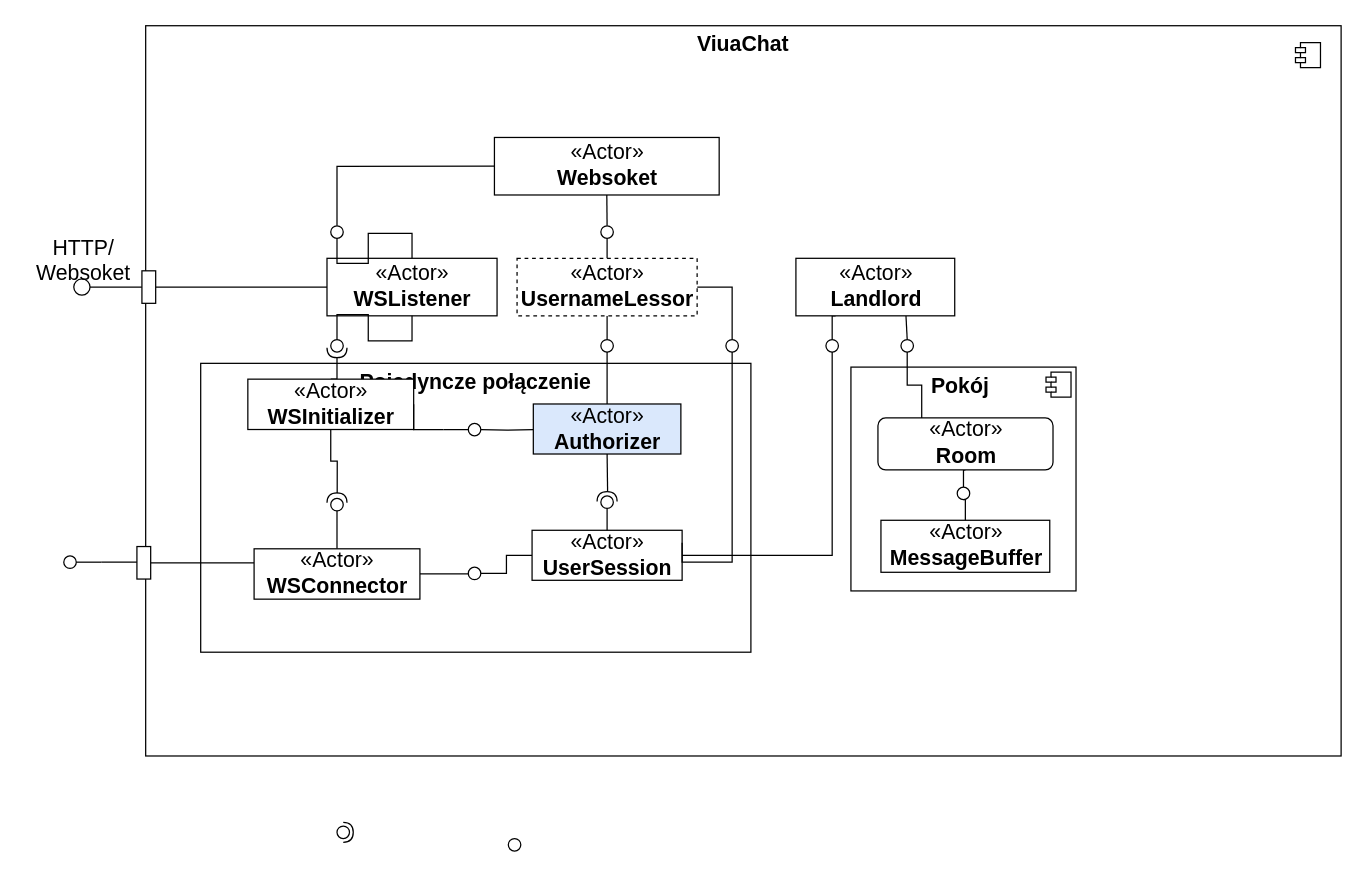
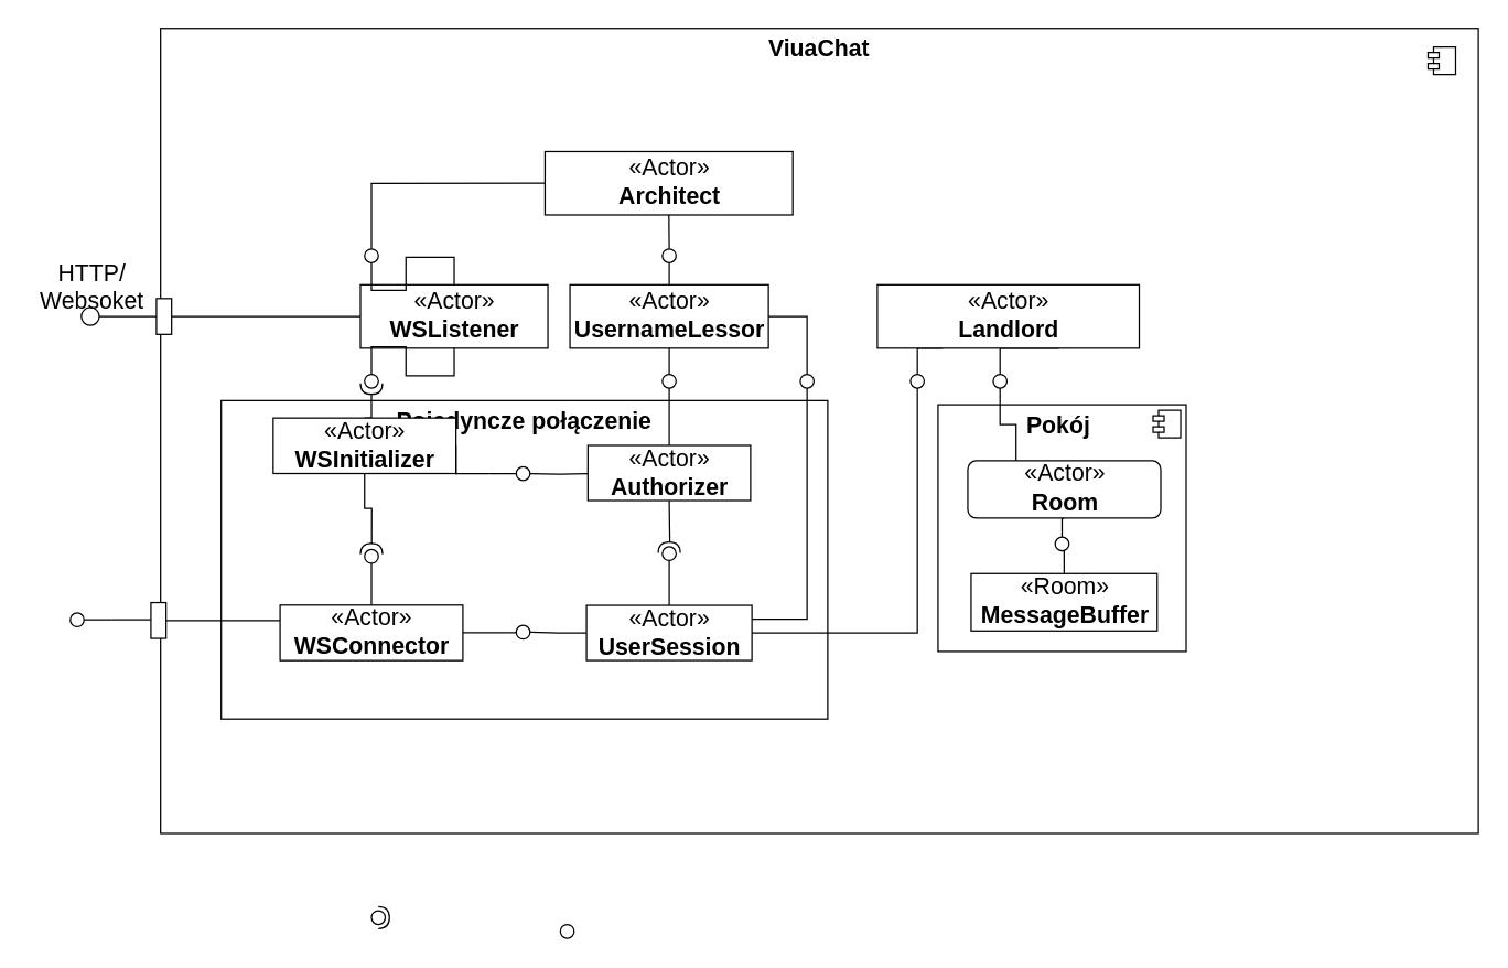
  <mxCell id="0" />
  <mxCell id="1" parent="0" />
  <mxCell id="2" value="&lt;p style=&quot;margin: 6px 0px 0px ; text-align: center ; font-size: 17px&quot;&gt;&lt;b&gt;ViuaChat&lt;/b&gt;&lt;/p&gt;" style="align=left;overflow=fill;html=1;fontSize=17;" parent="1" vertex="1"><mxGeometry x="116" y="20" width="956" height="584" as="geometry" /></mxCell>
  <mxCell id="3" value="&lt;p style=&quot;margin: 6px 0px 0px; text-align: center; font-size: 17px;&quot;&gt;&lt;b style=&quot;font-size: 17px;&quot;&gt;Pokój&amp;nbsp;&lt;/b&gt;&lt;/p&gt;" style="align=left;overflow=fill;html=1;fontSize=17;" parent="1" vertex="1"><mxGeometry x="680" y="293" width="180" height="179" as="geometry" /></mxCell>
  <mxCell id="4" value="" style="shape=component;jettyWidth=8;jettyHeight=4;fontSize=17;" parent="3" vertex="1"><mxGeometry x="1" width="20" height="20" relative="1" as="geometry"><mxPoint x="-24" y="4" as="offset" /></mxGeometry></mxCell>
  <mxCell id="5" style="edgeStyle=orthogonalEdgeStyle;rounded=0;html=1;exitX=0.5;exitY=1;entryX=0.5;entryY=0;endArrow=none;endFill=0;jettySize=auto;orthogonalLoop=1;strokeWidth=1;fontSize=11;" parent="3" source="6" target="9" edge="1"><mxGeometry relative="1" as="geometry" /></mxCell>
  <mxCell id="6" value="«Actor»&lt;br style=&quot;font-size: 17px;&quot;&gt;&lt;b style=&quot;font-size: 17px;&quot;&gt;Room&lt;/b&gt;&lt;br style=&quot;font-size: 17px;&quot;&gt;" style="html=1;fontSize=17;rounded=1;" parent="3" vertex="1"><mxGeometry x="21.595" y="40.682" width="140" height="41.586" as="geometry" /></mxCell>
- <mxCell id="7" value="«Actor»&lt;br style=&quot;font-size: 17px;&quot;&gt;&lt;b style=&quot;font-size: 17px;&quot;&gt;MessageBuffer&lt;/b&gt;&lt;br style=&quot;font-size: 17px;&quot;&gt;" style="html=1;fontSize=17;" parent="3" vertex="1"><mxGeometry x="24" y="122.497" width="135" height="41.586" as="geometry" /></mxCell>
+ <mxCell id="7" value="«Room»&lt;br style=&quot;font-size: 17px;&quot;&gt;&lt;b style=&quot;font-size: 17px;&quot;&gt;MessageBuffer&lt;/b&gt;&lt;br style=&quot;font-size: 17px;&quot;&gt;" style="html=1;fontSize=17;" parent="3" vertex="1"><mxGeometry x="24" y="122.497" width="135" height="41.586" as="geometry" /></mxCell>
  <mxCell id="8" style="edgeStyle=orthogonalEdgeStyle;rounded=0;html=1;exitX=0.5;exitY=1;entryX=0.5;entryY=0;endArrow=none;endFill=0;jettySize=auto;orthogonalLoop=1;strokeWidth=1;fontSize=11;" parent="3" source="9" target="7" edge="1"><mxGeometry relative="1" as="geometry" /></mxCell>
  <mxCell id="9" value="" style="ellipse;whiteSpace=wrap;html=1;aspect=fixed;fontSize=11;align=center;" parent="3" vertex="1"><mxGeometry x="85" y="96" width="10" height="10" as="geometry" /></mxCell>
  <mxCell id="10" value="&lt;p style=&quot;margin: 6px 0px 0px; text-align: center; font-size: 17px;&quot;&gt;&lt;b style=&quot;font-size: 17px;&quot;&gt;Pojedyncze połączenie&lt;/b&gt;&lt;/p&gt;" style="align=left;overflow=fill;html=1;fontSize=17;" parent="1" vertex="1"><mxGeometry x="160" y="290" width="440" height="231" as="geometry" /></mxCell>
  <mxCell id="11" style="edgeStyle=orthogonalEdgeStyle;rounded=0;html=1;exitX=0.5;exitY=1;entryX=0.5;entryY=0;endArrow=none;endFill=0;jettySize=auto;orthogonalLoop=1;strokeWidth=1;fontSize=11;" parent="1" source="13" target="59" edge="1"><mxGeometry relative="1" as="geometry" /></mxCell>
  <mxCell id="12" style="edgeStyle=orthogonalEdgeStyle;rounded=0;html=1;exitX=1;exitY=0.5;entryX=0.5;entryY=0;endArrow=none;endFill=0;jettySize=auto;orthogonalLoop=1;strokeWidth=1;fontSize=11;" parent="1" source="13" target="66" edge="1"><mxGeometry relative="1" as="geometry" /></mxCell>
- <mxCell id="13" value="«Actor»&lt;br style=&quot;font-size: 17px;&quot;&gt;&lt;b style=&quot;font-size: 17px;&quot;&gt;UsernameLessor&lt;/b&gt;&lt;br style=&quot;font-size: 17px;&quot;&gt;" style="html=1;fontSize=17;dashed=1;" parent="1" vertex="1"><mxGeometry x="413" y="206" width="144" height="46" as="geometry" /></mxCell>
+ <mxCell id="13" value="«Actor»&lt;br style=&quot;font-size: 17px;&quot;&gt;&lt;b style=&quot;font-size: 17px;&quot;&gt;UsernameLessor&lt;/b&gt;&lt;br style=&quot;font-size: 17px;&quot;&gt;" style="html=1;fontSize=17;" parent="1" vertex="1"><mxGeometry x="413" y="206" width="144" height="46" as="geometry" /></mxCell>
  <mxCell id="14" style="edgeStyle=orthogonalEdgeStyle;rounded=0;html=1;exitX=0.25;exitY=1;entryX=0.5;entryY=0;endArrow=none;endFill=0;jettySize=auto;orthogonalLoop=1;strokeWidth=1;fontSize=11;" parent="1" source="16" target="57" edge="1"><mxGeometry relative="1" as="geometry" /></mxCell>
  <mxCell id="15" style="edgeStyle=orthogonalEdgeStyle;rounded=0;html=1;exitX=0.693;exitY=1;entryX=0.5;entryY=0;endArrow=none;endFill=0;jettySize=auto;orthogonalLoop=1;strokeWidth=1;fontSize=11;exitPerimeter=0;" parent="1" source="16" target="68" edge="1"><mxGeometry relative="1" as="geometry"><Array as="points"><mxPoint x="725" y="252" /></Array></mxGeometry></mxCell>
- <mxCell id="16" value="«Actor»&lt;br style=&quot;font-size: 17px;&quot;&gt;&lt;b style=&quot;font-size: 17px;&quot;&gt;Landlord&lt;/b&gt;&lt;br style=&quot;font-size: 17px;&quot;&gt;" style="html=1;fontSize=17;" parent="1" vertex="1"><mxGeometry x="636" y="206" width="127" height="46" as="geometry" /></mxCell>
+ <mxCell id="16" value="«Actor»&lt;br style=&quot;font-size: 17px;&quot;&gt;&lt;b style=&quot;font-size: 17px;&quot;&gt;Landlord&lt;/b&gt;&lt;br style=&quot;font-size: 17px;&quot;&gt;" style="html=1;fontSize=17;" parent="1" vertex="1"><mxGeometry x="636" y="206" width="190" height="46" as="geometry" /></mxCell>
  <mxCell id="17" style="edgeStyle=orthogonalEdgeStyle;rounded=0;orthogonalLoop=1;jettySize=auto;html=1;exitX=0;exitY=0.5;exitDx=0;exitDy=0;entryX=0.5;entryY=1;entryDx=0;entryDy=0;endArrow=none;endFill=0;fontSize=17;" parent="1" source="18" target="27" edge="1"><mxGeometry relative="1" as="geometry" /></mxCell>
  <mxCell id="18" value="«Actor»&lt;br style=&quot;font-size: 17px;&quot;&gt;&lt;b style=&quot;font-size: 17px;&quot;&gt;WSListener&lt;/b&gt;&lt;br style=&quot;font-size: 17px;&quot;&gt;" style="html=1;fontSize=17;" parent="1" vertex="1"><mxGeometry x="261" y="206" width="136" height="46" as="geometry" /></mxCell>
  <mxCell id="19" style="edgeStyle=orthogonalEdgeStyle;rounded=0;html=1;exitX=0;exitY=0.5;entryX=0.5;entryY=0;endArrow=none;endFill=0;jettySize=auto;orthogonalLoop=1;strokeWidth=1;fontSize=11;" parent="1" source="21" target="62" edge="1"><mxGeometry relative="1" as="geometry" /></mxCell>
  <mxCell id="20" style="edgeStyle=orthogonalEdgeStyle;rounded=0;html=1;exitX=0.5;exitY=1;entryX=0.5;entryY=0;endArrow=none;endFill=0;jettySize=auto;orthogonalLoop=1;strokeWidth=1;fontSize=11;" parent="1" source="21" target="64" edge="1"><mxGeometry relative="1" as="geometry" /></mxCell>
- <mxCell id="21" value="«Actor»&lt;br style=&quot;font-size: 17px;&quot;&gt;&lt;b style=&quot;font-size: 17px;&quot;&gt;Websoket&lt;/b&gt;&lt;br style=&quot;font-size: 17px;&quot;&gt;" style="html=1;fontSize=17;" parent="1" vertex="1"><mxGeometry x="394.905" y="109.357" width="179.73" height="46" as="geometry" /></mxCell>
+ <mxCell id="21" value="«Actor»&lt;br style=&quot;font-size: 17px;&quot;&gt;&lt;b style=&quot;font-size: 17px;&quot;&gt;Architect&lt;/b&gt;&lt;br style=&quot;font-size: 17px;&quot;&gt;" style="html=1;fontSize=17;" parent="1" vertex="1"><mxGeometry x="394.905" y="109.357" width="179.73" height="46" as="geometry" /></mxCell>
  <mxCell id="22" value="" style="rounded=0;whiteSpace=wrap;html=1;rotation=-90;fontSize=17;" parent="1" vertex="1"><mxGeometry x="101.5" y="444" width="26" height="11" as="geometry" /></mxCell>
  <mxCell id="23" style="edgeStyle=orthogonalEdgeStyle;rounded=0;orthogonalLoop=1;jettySize=auto;html=1;exitDx=0;exitDy=0;entryX=0.5;entryY=1;entryDx=0;entryDy=0;endArrow=none;endFill=0;fontSize=17;" parent="1" source="35" target="22" edge="1"><mxGeometry relative="1" as="geometry"><Array as="points"><mxPoint x="218" y="449" /><mxPoint x="218" y="449" /></Array></mxGeometry></mxCell>
  <mxCell id="24" value="" style="shape=component;jettyWidth=8;jettyHeight=4;fontSize=17;" parent="1" vertex="1"><mxGeometry x="1035.5" y="33.5" width="20" height="20" as="geometry"><mxPoint x="-24" y="4" as="offset" /></mxGeometry></mxCell>
  <mxCell id="25" value="" style="ellipse;whiteSpace=wrap;html=1;aspect=fixed;fontSize=17;" parent="1" vertex="1"><mxGeometry x="58.5" y="222.5" width="13" height="13" as="geometry" /></mxCell>
  <mxCell id="26" style="edgeStyle=orthogonalEdgeStyle;rounded=0;orthogonalLoop=1;jettySize=auto;html=1;exitX=0.5;exitY=0;exitDx=0;exitDy=0;entryX=1;entryY=0.5;entryDx=0;entryDy=0;endArrow=none;endFill=0;fontSize=17;" parent="1" source="27" target="25" edge="1"><mxGeometry relative="1" as="geometry" /></mxCell>
  <mxCell id="27" value="" style="rounded=0;whiteSpace=wrap;html=1;rotation=-90;fontSize=17;" parent="1" vertex="1"><mxGeometry x="105.5" y="223.5" width="26" height="11" as="geometry" /></mxCell>
  <mxCell id="28" value="HTTP/&lt;div style=&quot;text-align: center&quot;&gt;Websoket&lt;/div&gt;" style="text;html=1;resizable=0;points=[];autosize=1;align=center;verticalAlign=top;spacingTop=-4;fontSize=17;" parent="1" vertex="1"><mxGeometry x="20.5" y="185.5" width="90" height="40" as="geometry" /></mxCell>
  <mxCell id="29" style="edgeStyle=orthogonalEdgeStyle;curved=1;rounded=0;html=1;exitX=0.5;exitY=1;exitPerimeter=0;entryX=0.5;entryY=0;endArrow=none;endFill=0;jettySize=auto;orthogonalLoop=1;strokeWidth=1;fontSize=11;" parent="1" source="30" target="22" edge="1"><mxGeometry relative="1" as="geometry" /></mxCell>
  <mxCell id="30" value="" style="shape=lollipop;direction=south;html=1;fontSize=11;align=center;rotation=-180;" parent="1" vertex="1"><mxGeometry x="50.5" y="444" width="30" height="10" as="geometry" /></mxCell>
  <mxCell id="31" style="edgeStyle=orthogonalEdgeStyle;rounded=0;html=1;exitX=0.5;exitY=0;entryX=0.5;entryY=1.008;entryPerimeter=0;endArrow=none;endFill=0;jettySize=auto;orthogonalLoop=1;strokeWidth=1;fontSize=11;" parent="1" source="32" target="60" edge="1"><mxGeometry relative="1" as="geometry" /></mxCell>
  <mxCell id="32" value="«Actor»&lt;br style=&quot;font-size: 17px;&quot;&gt;&lt;b style=&quot;font-size: 17px;&quot;&gt;WSInitializer&lt;/b&gt;&lt;br style=&quot;font-size: 17px;&quot;&gt;" style="html=1;fontSize=17;" parent="1" vertex="1"><mxGeometry x="197.696" y="302.643" width="132.609" height="40.268" as="geometry" /></mxCell>
  <mxCell id="33" style="edgeStyle=orthogonalEdgeStyle;rounded=0;html=1;exitX=0.5;exitY=0;endArrow=none;endFill=0;jettySize=auto;orthogonalLoop=1;strokeWidth=1;fontSize=11;" parent="1" source="35" target="53" edge="1"><mxGeometry relative="1" as="geometry" /></mxCell>
  <mxCell id="34" style="edgeStyle=orthogonalEdgeStyle;rounded=0;html=1;exitX=1;exitY=0.5;entryX=0.5;entryY=1;entryPerimeter=0;endArrow=none;endFill=0;jettySize=auto;orthogonalLoop=1;strokeWidth=1;fontSize=11;" parent="1" source="35" target="54" edge="1"><mxGeometry relative="1" as="geometry" /></mxCell>
  <mxCell id="35" value="«Actor»&lt;br style=&quot;font-size: 17px;&quot;&gt;&lt;b style=&quot;font-size: 17px;&quot;&gt;WSConnector&lt;/b&gt;&lt;br style=&quot;font-size: 17px;&quot;&gt;" style="html=1;fontSize=17;" parent="1" vertex="1"><mxGeometry x="202.696" y="438.31" width="132.609" height="40.268" as="geometry" /></mxCell>
  <mxCell id="36" style="edgeStyle=orthogonalEdgeStyle;rounded=0;html=1;exitX=0;exitY=0.5;entryX=0.5;entryY=0;entryPerimeter=0;endArrow=none;endFill=0;jettySize=auto;orthogonalLoop=1;strokeWidth=1;fontSize=11;" parent="1" source="37" target="54" edge="1"><mxGeometry relative="1" as="geometry" /></mxCell>
- <mxCell id="37" value="«Actor»&lt;br style=&quot;font-size: 17px;&quot;&gt;&lt;b style=&quot;font-size: 17px;&quot;&gt;UserSession&lt;/b&gt;&lt;br style=&quot;font-size: 17px;&quot;&gt;" style="html=1;fontSize=17;" parent="1" vertex="1"><mxGeometry x="425" y="423.5" width="120" height="40" as="geometry" /></mxCell>
+ <mxCell id="37" value="«Actor»&lt;br style=&quot;font-size: 17px;&quot;&gt;&lt;b style=&quot;font-size: 17px;&quot;&gt;UserSession&lt;/b&gt;&lt;br style=&quot;font-size: 17px;&quot;&gt;" style="html=1;fontSize=17;" parent="1" vertex="1"><mxGeometry x="425" y="438.5" width="120" height="40" as="geometry" /></mxCell>
  <mxCell id="38" style="edgeStyle=orthogonalEdgeStyle;rounded=0;html=1;entryX=0.5;entryY=0;entryPerimeter=0;endArrow=none;endFill=0;jettySize=auto;orthogonalLoop=1;strokeWidth=1;fontSize=11;" parent="1" target="43" edge="1"><mxGeometry relative="1" as="geometry"><mxPoint x="426" y="343" as="sourcePoint" /><mxPoint x="405.172" y="342.724" as="targetPoint" /><Array as="points" /></mxGeometry></mxCell>
  <mxCell id="39" style="edgeStyle=orthogonalEdgeStyle;rounded=0;html=1;exitX=0.5;exitY=1;entryX=0.48;entryY=1.038;entryPerimeter=0;endArrow=none;endFill=0;jettySize=auto;orthogonalLoop=1;strokeWidth=1;fontSize=11;" parent="1" source="40" target="55" edge="1"><mxGeometry relative="1" as="geometry"><Array as="points" /></mxGeometry></mxCell>
- <mxCell id="40" value="«Actor»&lt;br style=&quot;font-size: 17px;&quot;&gt;&lt;b style=&quot;font-size: 17px;&quot;&gt;Authorizer&lt;/b&gt;&lt;br style=&quot;font-size: 17px;&quot;&gt;" style="html=1;fontSize=17;fillColor=#dae8fc;" parent="1" vertex="1"><mxGeometry x="426" y="322.5" width="118" height="40" as="geometry" /></mxCell>
+ <mxCell id="40" value="«Actor»&lt;br style=&quot;font-size: 17px;&quot;&gt;&lt;b style=&quot;font-size: 17px;&quot;&gt;Authorizer&lt;/b&gt;&lt;br style=&quot;font-size: 17px;&quot;&gt;" style="html=1;fontSize=17;" parent="1" vertex="1"><mxGeometry x="426" y="322.5" width="118" height="40" as="geometry" /></mxCell>
  <mxCell id="41" style="edgeStyle=orthogonalEdgeStyle;rounded=0;html=1;exitX=0.492;exitY=0.969;exitPerimeter=0;endArrow=none;endFill=0;jettySize=auto;orthogonalLoop=1;strokeWidth=1;fontSize=11;entryX=0.5;entryY=1;" parent="1" source="52" target="32" edge="1"><mxGeometry relative="1" as="geometry"><mxPoint x="269.19" y="382" as="sourcePoint" /><mxPoint x="-10" y="380" as="targetPoint" /><Array as="points" /></mxGeometry></mxCell>
  <mxCell id="42" style="edgeStyle=orthogonalEdgeStyle;rounded=0;html=1;exitX=0.5;exitY=1;exitPerimeter=0;entryX=1;entryY=0.5;endArrow=none;endFill=0;jettySize=auto;orthogonalLoop=1;strokeWidth=1;fontSize=11;" parent="1" source="43" target="32" edge="1"><mxGeometry relative="1" as="geometry" /></mxCell>
  <mxCell id="43" value="" style="shape=lollipop;direction=south;html=1;fontSize=11;align=center;" parent="1" vertex="1"><mxGeometry x="354" y="338" width="30" height="10" as="geometry" /></mxCell>
  <mxCell id="44" style="edgeStyle=orthogonalEdgeStyle;rounded=0;html=1;exitX=0.5;exitY=1;entryX=0.5;entryY=0;endArrow=none;endFill=0;jettySize=auto;orthogonalLoop=1;strokeWidth=1;fontSize=11;" parent="1" source="45" target="37" edge="1"><mxGeometry relative="1" as="geometry" /></mxCell>
  <mxCell id="45" value="" style="ellipse;whiteSpace=wrap;html=1;aspect=fixed;fontSize=11;align=center;" parent="1" vertex="1"><mxGeometry x="480" y="396" width="10" height="10" as="geometry" /></mxCell>
  <mxCell id="46" value="" style="ellipse;whiteSpace=wrap;html=1;aspect=fixed;fontSize=11;align=center;" parent="1" vertex="1"><mxGeometry x="406" y="670" width="10" height="10" as="geometry" /></mxCell>
  <mxCell id="47" style="edgeStyle=orthogonalEdgeStyle;rounded=0;html=1;exitX=0.5;exitY=0;entryX=0.5;entryY=1;endArrow=none;endFill=0;jettySize=auto;orthogonalLoop=1;strokeWidth=1;fontSize=11;" parent="1" source="48" target="18" edge="1"><mxGeometry relative="1" as="geometry" /></mxCell>
  <mxCell id="48" value="" style="ellipse;whiteSpace=wrap;html=1;aspect=fixed;fontSize=11;align=center;" parent="1" vertex="1"><mxGeometry x="264" y="271" width="10" height="10" as="geometry" /></mxCell>
  <mxCell id="49" value="" style="group" parent="1" vertex="1" connectable="0"><mxGeometry x="269" y="655" width="13" height="20" as="geometry" /></mxCell>
  <mxCell id="50" value="" style="shape=requires;direction=north;html=1;fontSize=11;align=center;" parent="49" vertex="1"><mxGeometry width="13" height="20" as="geometry" /></mxCell>
  <mxCell id="51" value="" style="shape=lollipop;direction=south;html=1;fontSize=11;align=center;" parent="49" vertex="1"><mxGeometry y="5" width="10" height="10" as="geometry" /></mxCell>
  <mxCell id="52" value="" style="shape=requires;direction=west;html=1;fontSize=11;align=center;" parent="1" vertex="1"><mxGeometry x="259" y="393.5" width="20" height="13" as="geometry" /></mxCell>
  <mxCell id="53" value="" style="shape=lollipop;direction=south;html=1;fontSize=11;align=center;" parent="1" vertex="1"><mxGeometry x="264" y="398" width="10" height="10" as="geometry" /></mxCell>
  <mxCell id="54" value="" style="shape=lollipop;direction=south;html=1;fontSize=11;align=center;" parent="1" vertex="1"><mxGeometry x="374" y="453" width="10" height="10" as="geometry" /></mxCell>
  <mxCell id="55" value="" style="shape=requires;direction=east;html=1;fontSize=11;align=center;rotation=180;" parent="1" vertex="1"><mxGeometry x="475" y="392.5" width="20" height="13" as="geometry" /></mxCell>
  <mxCell id="56" style="edgeStyle=orthogonalEdgeStyle;rounded=0;html=1;exitX=0.5;exitY=1;entryX=1;entryY=0.5;endArrow=none;endFill=0;jettySize=auto;orthogonalLoop=1;strokeWidth=1;fontSize=11;" parent="1" source="57" target="37" edge="1"><mxGeometry relative="1" as="geometry" /></mxCell>
  <mxCell id="57" value="" style="ellipse;whiteSpace=wrap;html=1;aspect=fixed;fontSize=11;align=center;" parent="1" vertex="1"><mxGeometry x="660" y="271" width="10" height="10" as="geometry" /></mxCell>
  <mxCell id="58" style="edgeStyle=orthogonalEdgeStyle;rounded=0;html=1;exitX=0.5;exitY=1;entryX=0.5;entryY=0;endArrow=none;endFill=0;jettySize=auto;orthogonalLoop=1;strokeWidth=1;fontSize=11;" parent="1" source="59" target="40" edge="1"><mxGeometry relative="1" as="geometry" /></mxCell>
  <mxCell id="59" value="" style="ellipse;whiteSpace=wrap;html=1;aspect=fixed;fontSize=11;align=center;" parent="1" vertex="1"><mxGeometry x="480" y="271" width="10" height="10" as="geometry" /></mxCell>
  <mxCell id="60" value="" style="shape=requires;direction=west;html=1;fontSize=11;align=center;rotation=180;" parent="1" vertex="1"><mxGeometry x="259" y="272.5" width="20" height="13" as="geometry" /></mxCell>
  <mxCell id="61" style="edgeStyle=orthogonalEdgeStyle;rounded=0;html=1;exitX=0.5;exitY=1;entryX=0.5;entryY=0;endArrow=none;endFill=0;jettySize=auto;orthogonalLoop=1;strokeWidth=1;fontSize=11;" parent="1" source="62" target="18" edge="1"><mxGeometry relative="1" as="geometry" /></mxCell>
  <mxCell id="62" value="" style="ellipse;whiteSpace=wrap;html=1;aspect=fixed;fontSize=11;align=center;" parent="1" vertex="1"><mxGeometry x="264" y="180" width="10" height="10" as="geometry" /></mxCell>
  <mxCell id="63" style="edgeStyle=orthogonalEdgeStyle;rounded=0;html=1;exitX=0.5;exitY=1;entryX=0.5;entryY=0;endArrow=none;endFill=0;jettySize=auto;orthogonalLoop=1;strokeWidth=1;fontSize=11;" parent="1" source="64" target="13" edge="1"><mxGeometry relative="1" as="geometry" /></mxCell>
  <mxCell id="64" value="" style="ellipse;whiteSpace=wrap;html=1;aspect=fixed;fontSize=11;align=center;" parent="1" vertex="1"><mxGeometry x="480" y="180" width="10" height="10" as="geometry" /></mxCell>
  <mxCell id="65" style="edgeStyle=orthogonalEdgeStyle;rounded=0;html=1;exitX=0.5;exitY=1;entryX=1;entryY=0.25;endArrow=none;endFill=0;jettySize=auto;orthogonalLoop=1;strokeWidth=1;fontSize=11;" parent="1" source="66" target="37" edge="1"><mxGeometry relative="1" as="geometry"><Array as="points"><mxPoint x="585" y="449" /></Array></mxGeometry></mxCell>
  <mxCell id="66" value="" style="ellipse;whiteSpace=wrap;html=1;aspect=fixed;fontSize=11;align=center;" parent="1" vertex="1"><mxGeometry x="580" y="271" width="10" height="10" as="geometry" /></mxCell>
  <mxCell id="67" style="edgeStyle=orthogonalEdgeStyle;rounded=0;html=1;exitX=0.5;exitY=1;entryX=0.25;entryY=0;endArrow=none;endFill=0;jettySize=auto;orthogonalLoop=1;strokeWidth=1;fontSize=11;" parent="1" source="68" target="6" edge="1"><mxGeometry relative="1" as="geometry" /></mxCell>
  <mxCell id="68" value="" style="ellipse;whiteSpace=wrap;html=1;aspect=fixed;fontSize=11;align=center;" parent="1" vertex="1"><mxGeometry x="720" y="271" width="10" height="10" as="geometry" /></mxCell>
